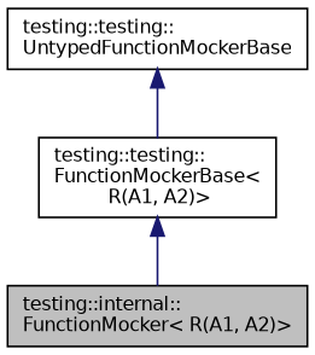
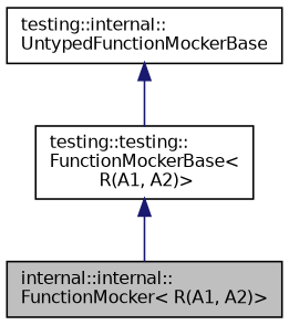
  digraph {
    node [color=black fillcolor=white fontname=Helvetica fontsize=10 shape=record style=filled]
    edge [color=midnightblue dir=back fontname=Helvetica fontsize=10 labelfontname=Helvetica labelfontsize=10 style=solid]
-   n1 [fillcolor=grey75 fontcolor=black height=0.2 label="testing::internal::\lFunctionMocker\< R(A1, A2)\>" width=0.4]
+   n1 [fillcolor=grey75 fontcolor=black height=0.2 label="internal::internal::\lFunctionMocker\< R(A1, A2)\>" width=0.4]
    n2 [height=0.2 label="testing::testing::\lFunctionMockerBase\<\l R(A1, A2)\>" width=0.4]
-   n3 [height=0.2 label="testing::testing::\lUntypedFunctionMockerBase" width=0.4]
+   n3 [height=0.2 label="testing::internal::\lUntypedFunctionMockerBase" width=0.4]
    n2 -> n1
    n3 -> n2
  }
